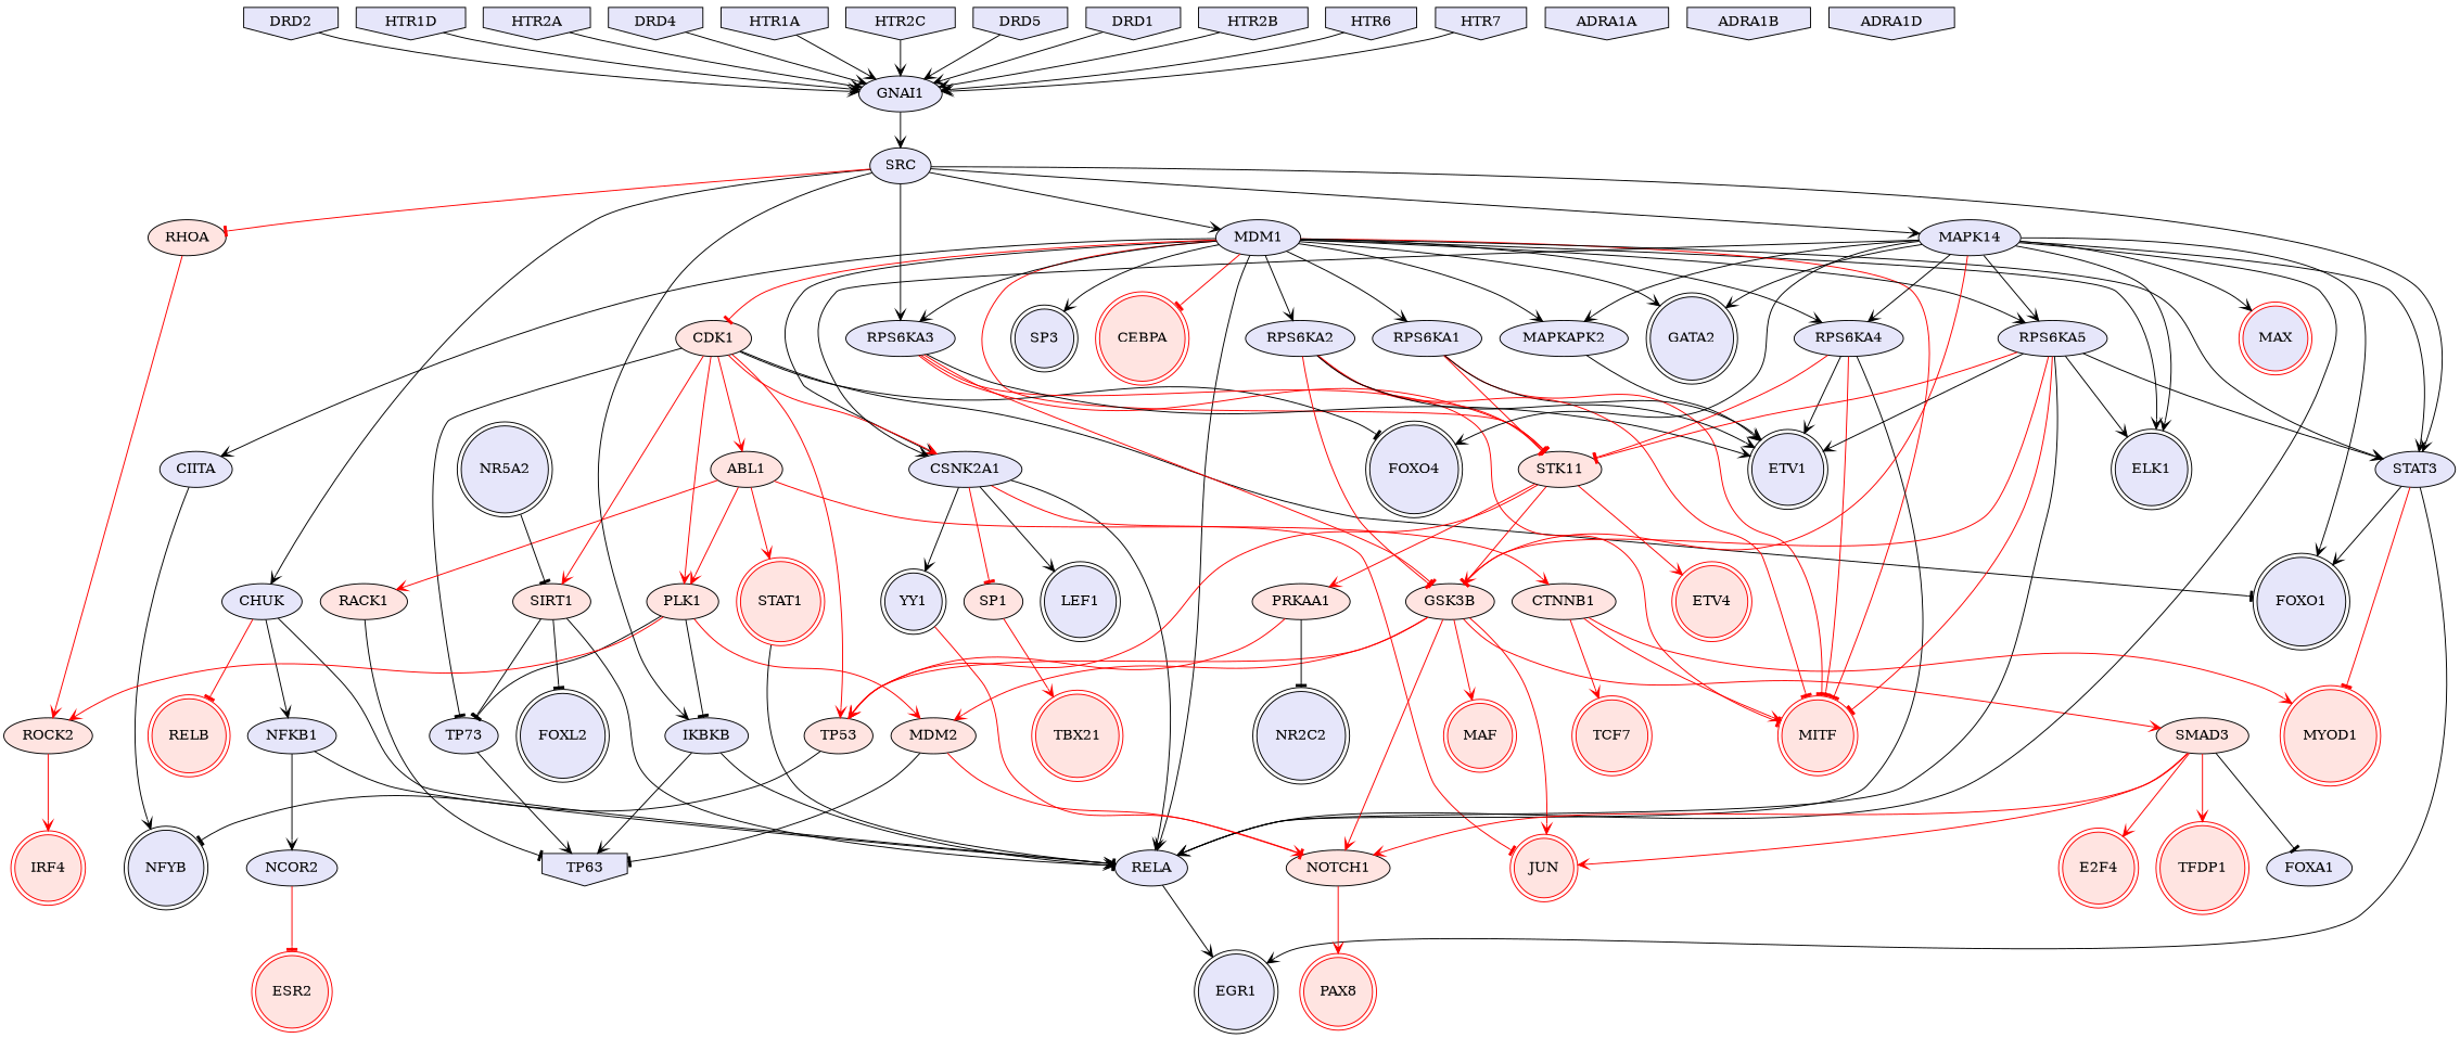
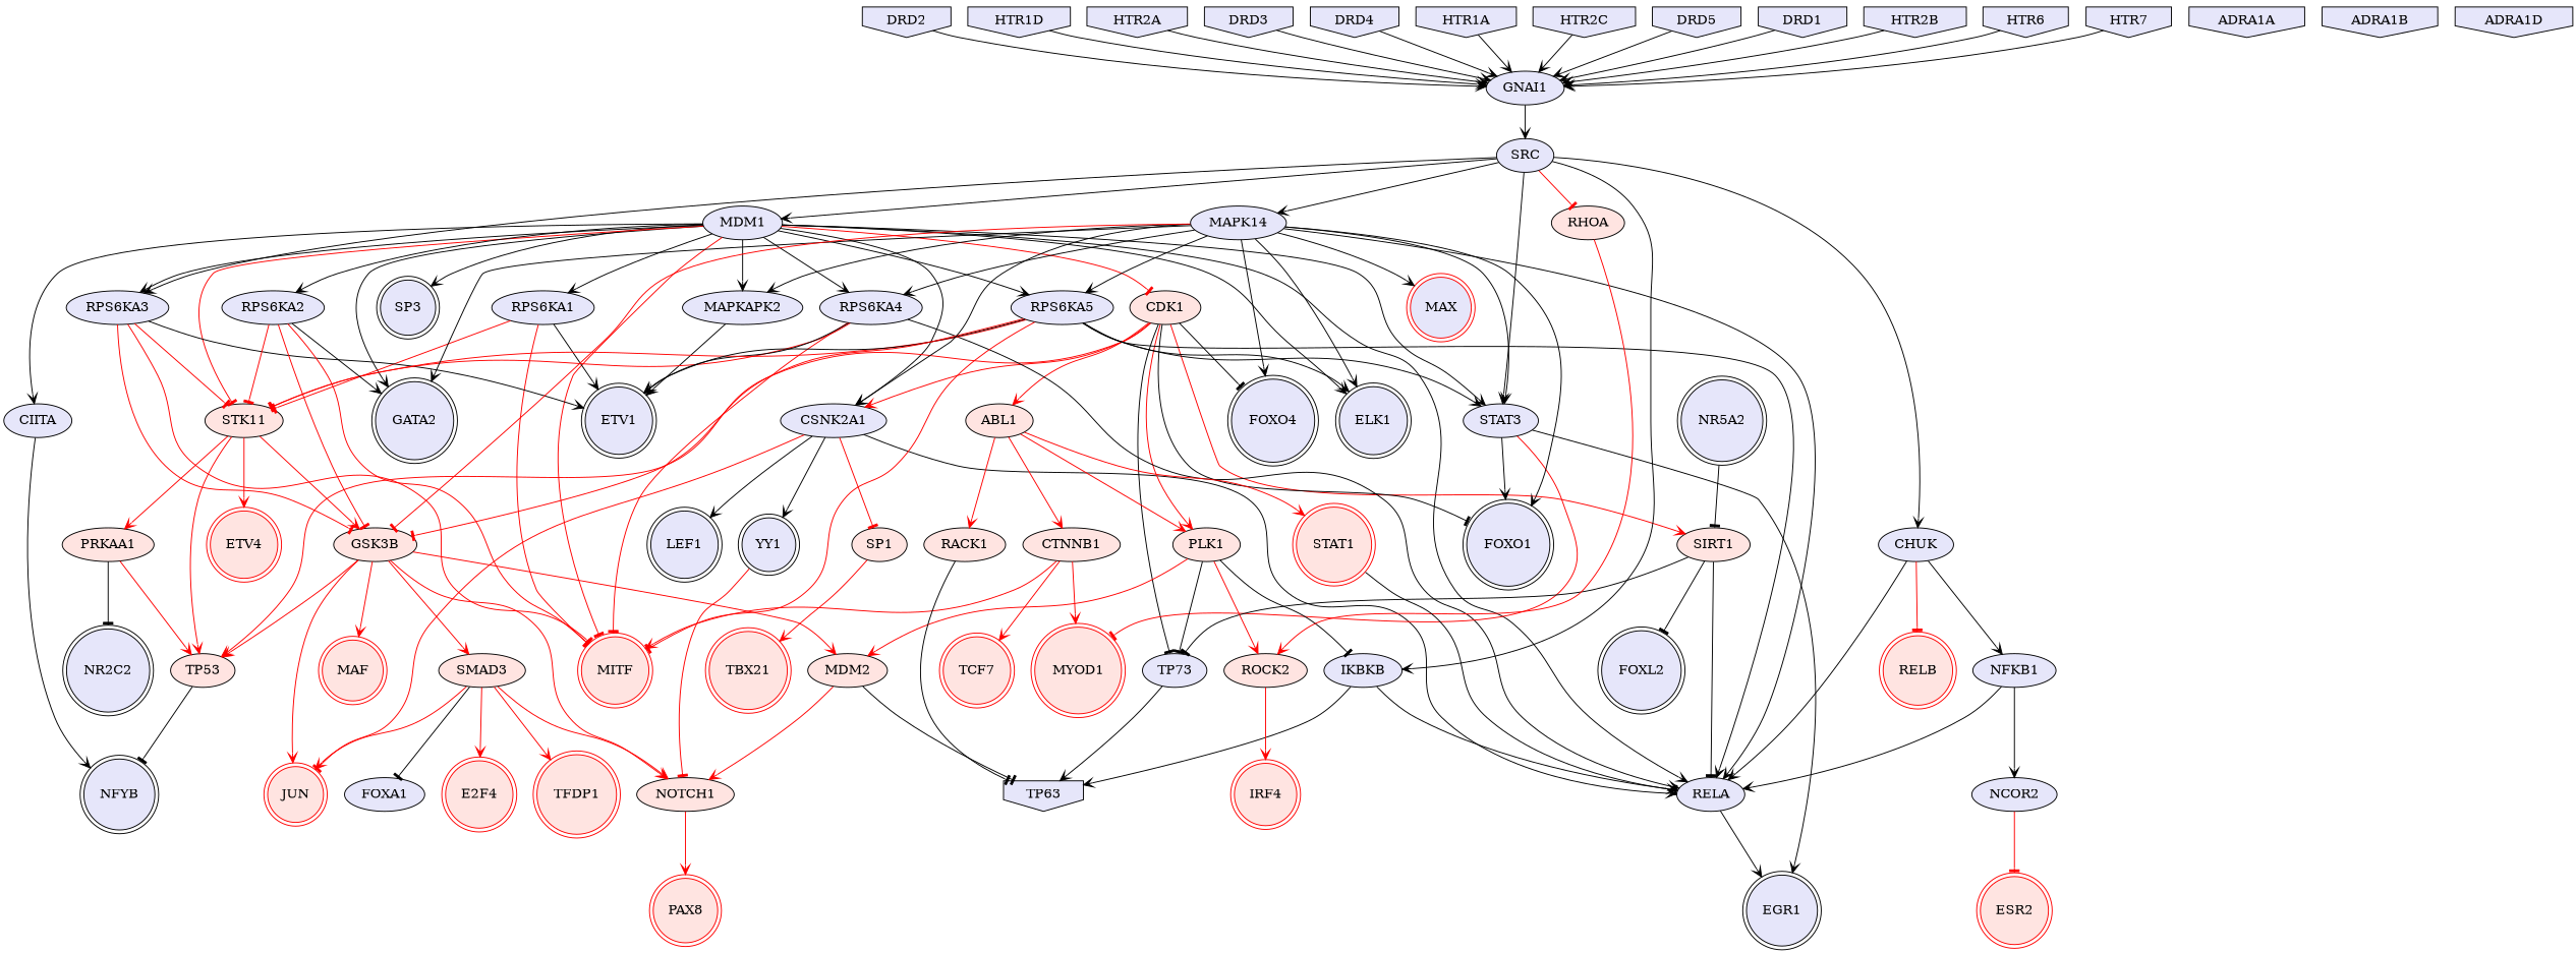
  digraph {
    node [fillcolor=lavender style=filled]
    edge [arrowhead=vee color=black penwidth=1]
    CHUK
    NFKB1
    RELA
    RELB [color=red fillcolor=mistyrose shape=doublecircle]
    NCOR2
    EGR1 [color=black shape=doublecircle]
    ESR2 [color=red fillcolor=mistyrose shape=doublecircle]
    n8 [label=MDM1]
    RPS6KA1
    ELK1 [color=black shape=doublecircle]
    CSNK2A1
    GATA2 [color=black shape=doublecircle]
    CDK1 [fillcolor=mistyrose]
    CIITA
    SP3 [color=black shape=doublecircle]
    STK11 [fillcolor=mistyrose]
    MITF [color=red fillcolor=mistyrose shape=doublecircle]
-   CEBPA [color=red fillcolor=mistyrose shape=doublecircle]
    MAPKAPK2
    RPS6KA3
    RPS6KA4
    STAT3
    RPS6KA5
    RPS6KA2
    ETV1 [color=black shape=doublecircle]
    LEF1 [color=black shape=doublecircle]
    YY1 [color=black shape=doublecircle]
    SP1 [fillcolor=mistyrose]
    JUN [color=red fillcolor=mistyrose shape=doublecircle]
    SIRT1 [fillcolor=mistyrose]
    TP73
    FOXO1 [color=black shape=doublecircle]
    FOXO4 [color=black shape=doublecircle]
    TP53 [fillcolor=mistyrose]
    ABL1 [fillcolor=mistyrose]
    PLK1 [fillcolor=mistyrose]
    NFYB [color=black shape=doublecircle]
    GSK3B [fillcolor=mistyrose]
    PRKAA1 [fillcolor=mistyrose]
    ETV4 [color=red fillcolor=mistyrose shape=doublecircle]
    MYOD1 [color=red fillcolor=mistyrose shape=doublecircle]
    FOXL2 [color=black shape=doublecircle]
    NR5A2 [color=black shape=doublecircle]
    TP63 [color=black shape=invhouse]
    MAPK14
    MAX [color=red shape=doublecircle]
    SMAD3 [fillcolor=mistyrose]
    NOTCH1 [fillcolor=mistyrose]
    MAF [color=red fillcolor=mistyrose shape=doublecircle]
    MDM2 [fillcolor=mistyrose]
    TBX21 [color=red fillcolor=mistyrose shape=doublecircle]
    GNAI1
    SRC
    RHOA [fillcolor=mistyrose]
    IKBKB
    ROCK2 [fillcolor=mistyrose]
    DRD2 [color=black shape=invhouse]
    NR2C2 [color=black shape=doublecircle]
    HTR1D [color=black shape=invhouse]
    FOXA1 [color=black shape=ellipse]
    E2F4 [color=red fillcolor=mistyrose shape=doublecircle]
    TFDP1 [color=red fillcolor=mistyrose shape=doublecircle]
    PAX8 [color=red fillcolor=mistyrose shape=doublecircle]
    STAT1 [color=red fillcolor=mistyrose shape=doublecircle]
    HTR2A [color=black shape=invhouse]
    CTNNB1 [fillcolor=mistyrose]
    RACK1 [fillcolor=mistyrose]
+   DRD3 [color=black shape=invhouse]
    DRD4 [color=black shape=invhouse]
    HTR1A [color=black shape=invhouse]
    HTR2C [color=black shape=invhouse]
    DRD5 [color=black shape=invhouse]
    DRD1 [color=black shape=invhouse]
    HTR2B [color=black shape=invhouse]
    HTR6 [color=black shape=invhouse]
    HTR7 [color=black shape=invhouse]
    IRF4 [color=red fillcolor=mistyrose shape=doublecircle]
    TCF7 [color=red fillcolor=mistyrose shape=doublecircle]
    ADRA1A [color=black shape=invhouse]
    ADRA1B [color=black shape=invhouse]
    ADRA1D [color=black shape=invhouse]
    CHUK -> NFKB1
    CHUK -> RELA
    CHUK -> RELB [arrowhead=tee color=red]
    NFKB1 -> RELA
    NFKB1 -> NCOR2
    RELA -> EGR1
    NCOR2 -> ESR2 [arrowhead=tee color=red]
    n8 -> RELA
    n8 -> RPS6KA1
    n8 -> ELK1
    n8 -> CSNK2A1
    n8 -> GATA2
    n8 -> CDK1 [arrowhead=tee color=red]
    n8 -> CIITA
    n8 -> SP3
    n8 -> STK11 [arrowhead=tee color=red]
    n8 -> MITF [arrowhead=tee color=red]
-   n8 -> CEBPA [arrowhead=tee color=red]
    n8 -> MAPKAPK2
    n8 -> RPS6KA3
    n8 -> RPS6KA4
    n8 -> STAT3
    n8 -> RPS6KA5
    n8 -> RPS6KA2
    RPS6KA1 -> STK11 [arrowhead=tee color=red]
    RPS6KA1 -> MITF [arrowhead=tee color=red]
    RPS6KA1 -> ETV1
    CSNK2A1 -> RELA
    CSNK2A1 -> LEF1
    CSNK2A1 -> YY1
    CSNK2A1 -> SP1 [arrowhead=tee color=red]
    CSNK2A1 -> JUN [arrowhead=tee color=red]
    CDK1 -> CSNK2A1 [color=red]
    CDK1 -> SIRT1 [color=red]
    CDK1 -> TP73 [arrowhead=tee]
    CDK1 -> FOXO1 [arrowhead=tee]
    CDK1 -> FOXO4 [arrowhead=tee]
    CDK1 -> TP53 [color=red]
    CDK1 -> ABL1 [color=red]
    CDK1 -> PLK1 [color=red]
    CIITA -> NFYB
    STK11 -> TP53 [color=red]
    STK11 -> GSK3B [color=red]
    STK11 -> PRKAA1 [color=red]
    STK11 -> ETV4 [color=red]
    MAPKAPK2 -> ETV1
    RPS6KA3 -> STK11 [arrowhead=tee color=red]
    RPS6KA3 -> MITF [arrowhead=tee color=red]
    RPS6KA3 -> ETV1
    RPS6KA3 -> GSK3B [arrowhead=tee color=red]
    RPS6KA4 -> RELA
    RPS6KA4 -> STK11 [arrowhead=tee color=red]
    RPS6KA4 -> MITF [arrowhead=tee color=red]
    RPS6KA4 -> ETV1
    STAT3 -> EGR1
    STAT3 -> FOXO1
    STAT3 -> MYOD1 [arrowhead=tee color=red]
    RPS6KA5 -> RELA
    RPS6KA5 -> ELK1
    RPS6KA5 -> STK11 [arrowhead=tee color=red]
    RPS6KA5 -> MITF [arrowhead=tee color=red]
    RPS6KA5 -> STAT3
    RPS6KA5 -> ETV1
    RPS6KA5 -> GSK3B [arrowhead=tee color=red]
    RPS6KA2 -> STK11 [arrowhead=tee color=red]
    RPS6KA2 -> MITF [arrowhead=tee color=red]
-   RPS6KA2 -> ETV1
+   RPS6KA2 -> GATA2
    RPS6KA2 -> GSK3B [arrowhead=tee color=red]
    YY1 -> NOTCH1 [arrowhead=tee color=red]
    SP1 -> TBX21 [color=red]
    SIRT1 -> RELA [arrowhead=tee]
    SIRT1 -> TP73 [arrowhead=tee]
    SIRT1 -> FOXL2 [arrowhead=tee]
    TP73 -> TP63
    TP53 -> NFYB [arrowhead=tee]
    ABL1 -> PLK1 [color=red]
    ABL1 -> STAT1 [color=red]
    ABL1 -> CTNNB1 [color=red]
    ABL1 -> RACK1 [color=red]
    PLK1 -> TP73 [arrowhead=tee]
    PLK1 -> MDM2 [color=red]
    PLK1 -> IKBKB [arrowhead=tee]
    PLK1 -> ROCK2 [color=red]
    GSK3B -> JUN [color=red]
    GSK3B -> TP53 [color=red]
    GSK3B -> SMAD3 [color=red]
    GSK3B -> NOTCH1 [color=red]
    GSK3B -> MAF [color=red]
    GSK3B -> MDM2 [color=red]
    PRKAA1 -> TP53 [color=red]
    PRKAA1 -> NR2C2 [arrowhead=tee]
    NR5A2 -> SIRT1 [arrowhead=tee]
    MAPK14 -> RELA
    MAPK14 -> ELK1
    MAPK14 -> CSNK2A1
    MAPK14 -> GATA2
    MAPK14 -> MAPKAPK2
    MAPK14 -> RPS6KA4
    MAPK14 -> STAT3
    MAPK14 -> RPS6KA5
    MAPK14 -> FOXO1
    MAPK14 -> FOXO4
    MAPK14 -> GSK3B [arrowhead=tee color=red]
    MAPK14 -> MAX
    SMAD3 -> JUN [color=red]
    SMAD3 -> NOTCH1 [color=red]
    SMAD3 -> FOXA1 [arrowhead=tee]
    SMAD3 -> E2F4 [color=red]
    SMAD3 -> TFDP1 [color=red]
    NOTCH1 -> PAX8 [color=red]
    MDM2 -> TP63 [arrowhead=tee]
    MDM2 -> NOTCH1 [color=red]
    GNAI1 -> SRC
    SRC -> CHUK
    SRC -> n8
    SRC -> RPS6KA3
    SRC -> STAT3
    SRC -> MAPK14
    SRC -> RHOA [arrowhead=tee color=red]
    SRC -> IKBKB
    RHOA -> ROCK2 [color=red]
    IKBKB -> RELA
    IKBKB -> TP63
    ROCK2 -> IRF4 [color=red]
    DRD2 -> GNAI1
    HTR1D -> GNAI1
    STAT1 -> RELA [arrowhead=tee]
    HTR2A -> GNAI1
    CTNNB1 -> MITF [color=red]
    CTNNB1 -> MYOD1 [color=red]
    CTNNB1 -> TCF7 [color=red]
    RACK1 -> TP63 [arrowhead=tee]
+   DRD3 -> GNAI1
    DRD4 -> GNAI1
    HTR1A -> GNAI1
    HTR2C -> GNAI1
    DRD5 -> GNAI1
    DRD1 -> GNAI1
    HTR2B -> GNAI1
    HTR6 -> GNAI1
    HTR7 -> GNAI1
  }
